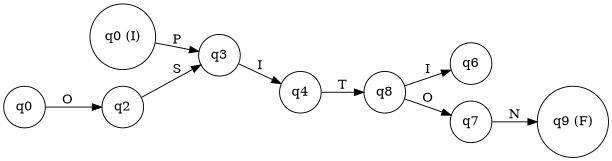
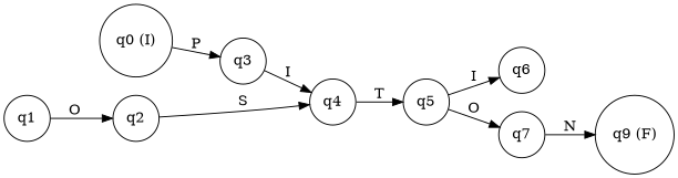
  digraph {
    rankdir=LR
    node [shape=circle]
    n1 [label="q0 (I)"]
    n2 [label=q3]
-   n3 [label=q0]
+   n3 [label=q1]
    n4 [label=q2]
    n5 [label=q4]
-   n6 [label=q8]
+   n6 [label=q5]
    n7 [label=q6]
    n8 [label=q7]
    n9 [label="q9 (F)"]
    n1 -> n2 [label=P]
    n2 -> n5 [label=I]
    n3 -> n4 [label=O]
-   n4 -> n2 [label=S]
+   n4 -> n5 [label=S]
    n5 -> n6 [label=T]
    n6 -> n7 [label=I]
    n6 -> n8 [label=O]
    n8 -> n9 [label=N]
  }
